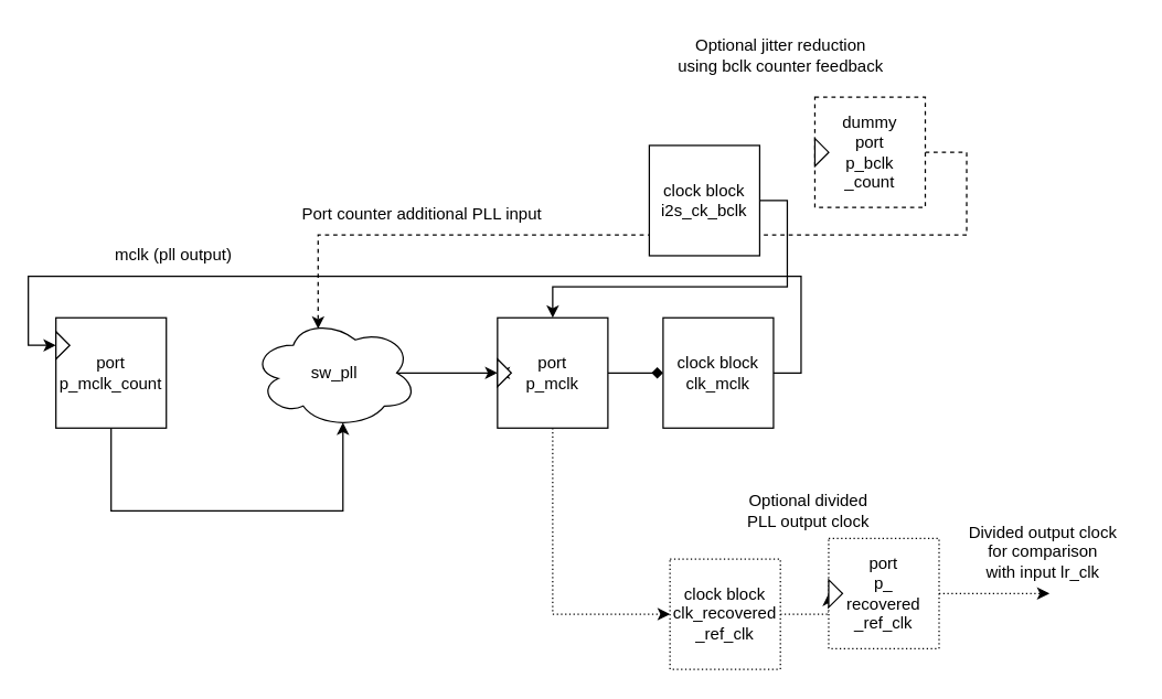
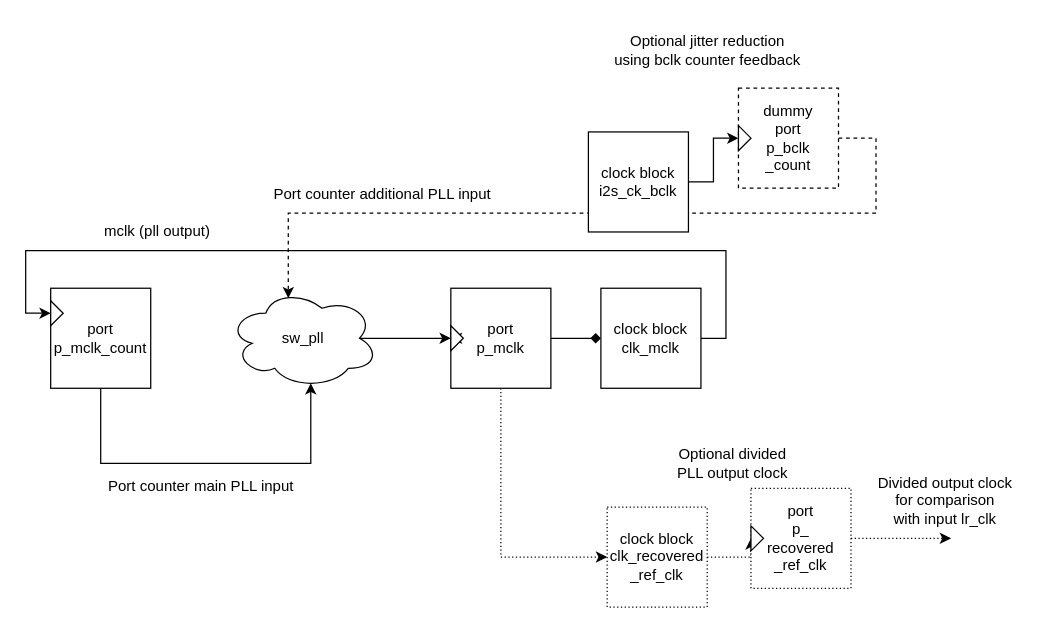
  <mxCell id="0" />
  <mxCell id="1" parent="0" />
  <mxCell id="2" style="edgeStyle=orthogonalEdgeStyle;rounded=0;orthogonalLoop=1;jettySize=auto;html=1;exitX=1;exitY=0.5;exitDx=0;exitDy=0;entryX=0;entryY=0.5;entryDx=0;entryDy=0;endArrow=diamond;" parent="1" source="4" target="7" edge="1"><mxGeometry relative="1" as="geometry" /></mxCell>
  <mxCell id="3" style="edgeStyle=orthogonalEdgeStyle;rounded=0;orthogonalLoop=1;jettySize=auto;html=1;exitX=0.5;exitY=1;exitDx=0;exitDy=0;entryX=0;entryY=0.5;entryDx=0;entryDy=0;dashed=1;dashPattern=1 2;" parent="1" source="4" target="14" edge="1"><mxGeometry relative="1" as="geometry"><mxPoint x="400" y="510" as="sourcePoint" /></mxGeometry></mxCell>
  <mxCell id="4" value="port&lt;br&gt;p_mclk" style="whiteSpace=wrap;html=1;aspect=fixed;" parent="1" vertex="1"><mxGeometry x="360" y="230" width="80" height="80" as="geometry" /></mxCell>
  <mxCell id="5" value="" style="edgeStyle=orthogonalEdgeStyle;rounded=0;orthogonalLoop=1;jettySize=auto;html=1;exitX=0.875;exitY=0.5;exitDx=0;exitDy=0;entryX=0;entryY=0.5;entryDx=0;entryDy=0;exitPerimeter=0;" parent="1" source="28" target="4" edge="1"><mxGeometry relative="1" as="geometry"><mxPoint x="270" y="270" as="sourcePoint" /><mxPoint as="offset" /></mxGeometry></mxCell>
  <mxCell id="6" style="edgeStyle=orthogonalEdgeStyle;rounded=0;orthogonalLoop=1;jettySize=auto;html=1;exitX=1;exitY=0.5;exitDx=0;exitDy=0;entryX=0;entryY=0.25;entryDx=0;entryDy=0;" parent="1" source="7" target="18" edge="1"><mxGeometry relative="1" as="geometry"><Array as="points"><mxPoint x="580" y="270" /><mxPoint x="580" y="200" /><mxPoint x="20" y="200" /><mxPoint x="20" y="250" /></Array></mxGeometry></mxCell>
  <mxCell id="7" value="clock block&lt;br&gt;clk_mclk" style="whiteSpace=wrap;html=1;aspect=fixed;" parent="1" vertex="1"><mxGeometry x="480" y="230" width="80" height="80" as="geometry" /></mxCell>
  <mxCell id="8" style="edgeStyle=orthogonalEdgeStyle;rounded=0;orthogonalLoop=1;jettySize=auto;html=1;exitX=0.5;exitY=1;exitDx=0;exitDy=0;entryX=0.55;entryY=0.95;entryDx=0;entryDy=0;entryPerimeter=0;" parent="1" source="18" target="19" edge="1"><mxGeometry relative="1" as="geometry"><Array as="points"><mxPoint x="80" y="370" /><mxPoint x="248" y="370" /></Array></mxGeometry></mxCell>
  <mxCell id="9" style="edgeStyle=orthogonalEdgeStyle;rounded=0;orthogonalLoop=1;jettySize=auto;html=1;exitX=1;exitY=0.5;exitDx=0;exitDy=0;entryX=0.4;entryY=0.1;entryDx=0;entryDy=0;entryPerimeter=0;dashed=1;" parent="1" source="10" target="19" edge="1"><mxGeometry relative="1" as="geometry"><mxPoint x="250" y="120" as="targetPoint" /><Array as="points"><mxPoint x="700" y="110" /><mxPoint x="700" y="170" /><mxPoint x="230" y="170" /></Array></mxGeometry></mxCell>
  <mxCell id="10" value="dummy&lt;br&gt;port&lt;br&gt;p_bclk&lt;br&gt;_count" style="whiteSpace=wrap;html=1;aspect=fixed;dashed=1;" parent="1" vertex="1"><mxGeometry x="590" y="70" width="80" height="80" as="geometry" /></mxCell>
- <mxCell id="11" style="edgeStyle=orthogonalEdgeStyle;rounded=0;orthogonalLoop=1;jettySize=auto;html=1;exitX=1;exitY=0.5;exitDx=0;exitDy=0;" parent="1" source="12" target="4" edge="1"><mxGeometry relative="1" as="geometry" /></mxCell>
+ <mxCell id="11" style="edgeStyle=orthogonalEdgeStyle;rounded=0;orthogonalLoop=1;jettySize=auto;html=1;exitX=1;exitY=0.5;exitDx=0;exitDy=0;entryX=0;entryY=0.5;entryDx=0;entryDy=0;" parent="1" source="12" target="10" edge="1"><mxGeometry relative="1" as="geometry" /></mxCell>
  <mxCell id="12" value="clock block&lt;br&gt;i2s_ck_bclk" style="whiteSpace=wrap;html=1;aspect=fixed;" parent="1" vertex="1"><mxGeometry x="470" y="105" width="80" height="80" as="geometry" /></mxCell>
  <mxCell id="13" style="edgeStyle=orthogonalEdgeStyle;rounded=0;orthogonalLoop=1;jettySize=auto;html=1;exitX=1;exitY=0.5;exitDx=0;exitDy=0;entryX=0;entryY=0.5;entryDx=0;entryDy=0;dashed=1;dashPattern=1 2;" parent="1" source="14" target="16" edge="1"><mxGeometry relative="1" as="geometry" /></mxCell>
  <mxCell id="14" value="clock block&lt;br&gt;clk_recovered&lt;br&gt;_ref_clk" style="whiteSpace=wrap;html=1;aspect=fixed;dashed=1;dashPattern=1 2;" parent="1" vertex="1"><mxGeometry x="485" y="405" width="80" height="80" as="geometry" /></mxCell>
  <mxCell id="15" style="edgeStyle=orthogonalEdgeStyle;rounded=0;orthogonalLoop=1;jettySize=auto;html=1;exitX=1;exitY=0.5;exitDx=0;exitDy=0;dashed=1;dashPattern=1 2;" parent="1" source="16" edge="1"><mxGeometry relative="1" as="geometry"><mxPoint x="760" y="430" as="targetPoint" /></mxGeometry></mxCell>
  <mxCell id="16" value="port&lt;br&gt;p_&lt;br&gt;recovered&lt;br&gt;_ref_clk" style="whiteSpace=wrap;html=1;aspect=fixed;dashed=1;dashPattern=1 2;" parent="1" vertex="1"><mxGeometry x="600" y="390" width="80" height="80" as="geometry" /></mxCell>
  <mxCell id="17" value="Divided output clock&lt;br&gt;for comparison&lt;br&gt;with input lr_clk" style="text;html=1;align=center;verticalAlign=middle;resizable=0;points=[];autosize=1;strokeColor=none;fillColor=none;" parent="1" vertex="1"><mxGeometry x="690" y="370" width="130" height="60" as="geometry" /></mxCell>
  <mxCell id="18" value="port&lt;br&gt;p_mclk_count" style="whiteSpace=wrap;html=1;aspect=fixed;" parent="1" vertex="1"><mxGeometry x="40" y="230" width="80" height="80" as="geometry" /></mxCell>
  <mxCell id="19" value="sw_pll" style="ellipse;shape=cloud;whiteSpace=wrap;html=1;" parent="1" vertex="1"><mxGeometry x="182" y="230" width="120" height="80" as="geometry" /></mxCell>
+ <mxCell id="20" value="Port counter main PLL input" style="text;html=1;align=center;verticalAlign=middle;resizable=0;points=[];autosize=1;strokeColor=none;fillColor=none;" parent="1" vertex="1"><mxGeometry x="75" y="374" width="170" height="30" as="geometry" /></mxCell>
  <mxCell id="21" value="mclk (pll output)" style="text;html=1;align=center;verticalAlign=middle;resizable=0;points=[];autosize=1;strokeColor=none;fillColor=none;" parent="1" vertex="1"><mxGeometry x="70" y="170" width="110" height="30" as="geometry" /></mxCell>
  <mxCell id="22" value="Optional jitter reduction&lt;br&gt;using bclk counter feedback" style="text;html=1;align=center;verticalAlign=middle;resizable=0;points=[];autosize=1;strokeColor=none;fillColor=none;" parent="1" vertex="1"><mxGeometry x="480" y="20" width="170" height="40" as="geometry" /></mxCell>
  <mxCell id="23" value="Optional divided&lt;br&gt;PLL output clock" style="text;html=1;align=center;verticalAlign=middle;resizable=0;points=[];autosize=1;strokeColor=none;fillColor=none;" parent="1" vertex="1"><mxGeometry x="530" y="350" width="110" height="40" as="geometry" /></mxCell>
  <mxCell id="24" value="" style="triangle;whiteSpace=wrap;html=1;" parent="1" vertex="1"><mxGeometry x="590" y="100" width="10" height="20" as="geometry" /></mxCell>
  <mxCell id="25" value="" style="triangle;whiteSpace=wrap;html=1;" parent="1" vertex="1"><mxGeometry x="40" y="240" width="10" height="20" as="geometry" /></mxCell>
  <mxCell id="26" value="" style="triangle;whiteSpace=wrap;html=1;" parent="1" vertex="1"><mxGeometry x="600" y="420" width="10" height="20" as="geometry" /></mxCell>
  <mxCell id="27" value="" style="edgeStyle=orthogonalEdgeStyle;rounded=0;orthogonalLoop=1;jettySize=auto;html=1;exitX=0.875;exitY=0.5;exitDx=0;exitDy=0;entryX=0;entryY=0.5;entryDx=0;entryDy=0;exitPerimeter=0;" parent="1" source="19" target="28" edge="1"><mxGeometry relative="1" as="geometry"><mxPoint x="287" y="270" as="sourcePoint" /><mxPoint x="360" y="270" as="targetPoint" /><mxPoint as="offset" /></mxGeometry></mxCell>
  <mxCell id="28" value="" style="triangle;whiteSpace=wrap;html=1;" parent="1" vertex="1"><mxGeometry x="360" y="260" width="10" height="20" as="geometry" /></mxCell>
  <mxCell id="29" value="Port counter additional PLL input" style="text;html=1;align=center;verticalAlign=middle;resizable=0;points=[];autosize=1;strokeColor=none;fillColor=none;" parent="1" vertex="1"><mxGeometry x="205" y="140" width="200" height="30" as="geometry" /></mxCell>
